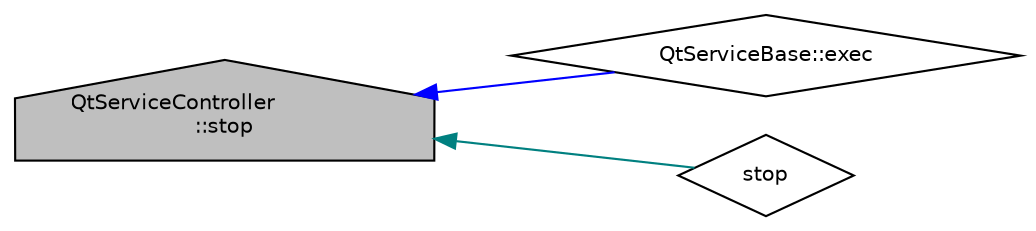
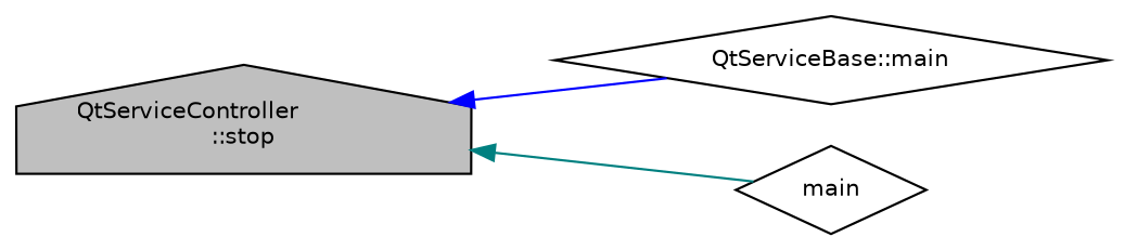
  digraph {
    rankdir=LR
    node [color=black fillcolor=white fontname=Helvetica fontsize=10 shape=diamond style=filled]
    edge [dir=back fontname=Helvetica fontsize=10 labelfontname=Helvetica labelfontsize=10 style=solid]
    n1 [fillcolor=grey75 fontcolor=black height=0.2 label="QtServiceController\l::stop" shape=house width=0.4]
-   n2 [height=0.2 label="QtServiceBase::exec" width=0.4]
-   n3 [height=0.2 label=stop width=0.4]
+   n2 [height=0.2 label="QtServiceBase::main" width=0.4]
+   n3 [height=0.2 label=main width=0.4]
    n1 -> n2 [color=blue]
    n1 -> n3 [color=teal]
  }
